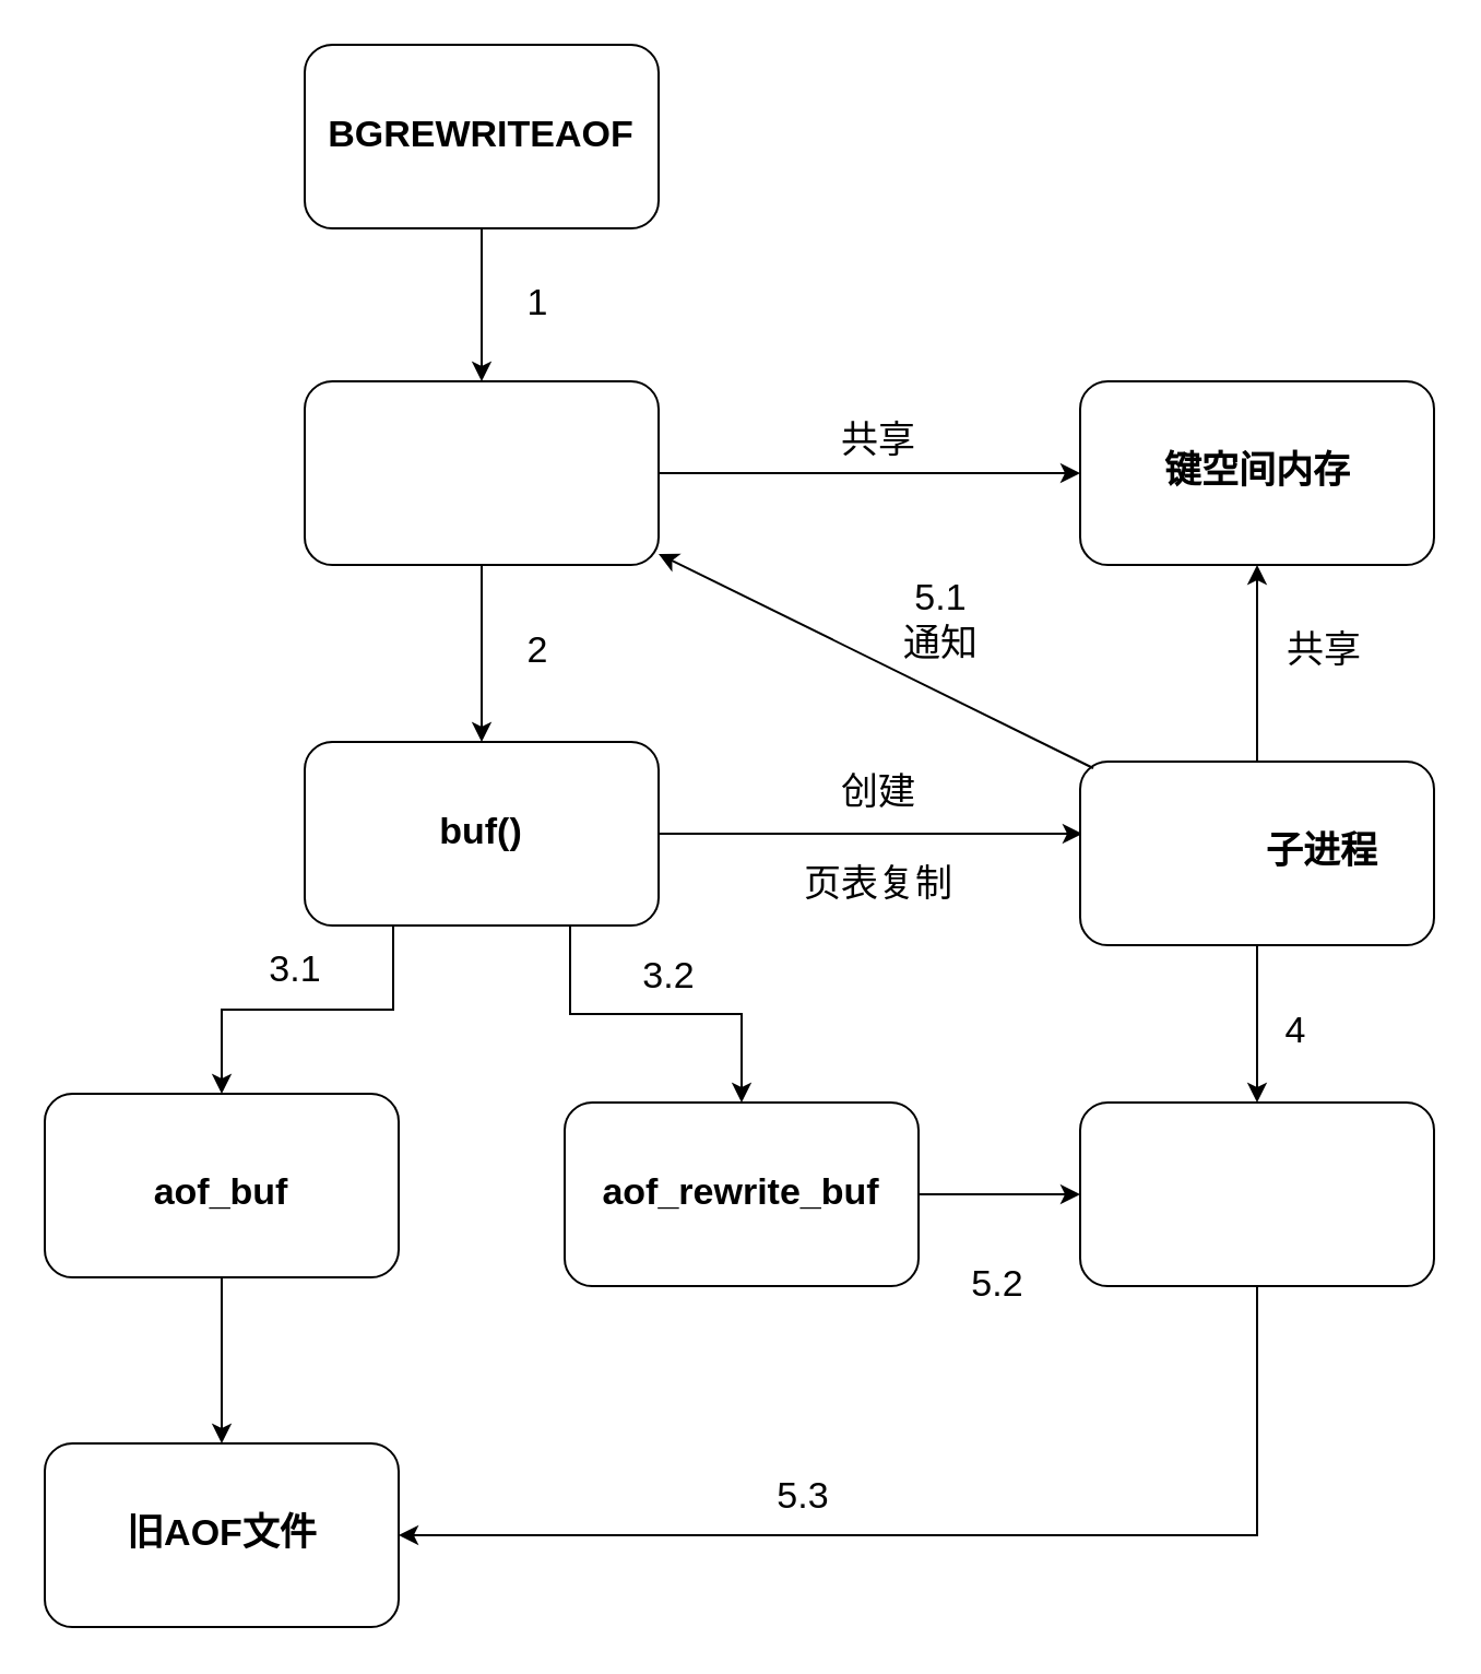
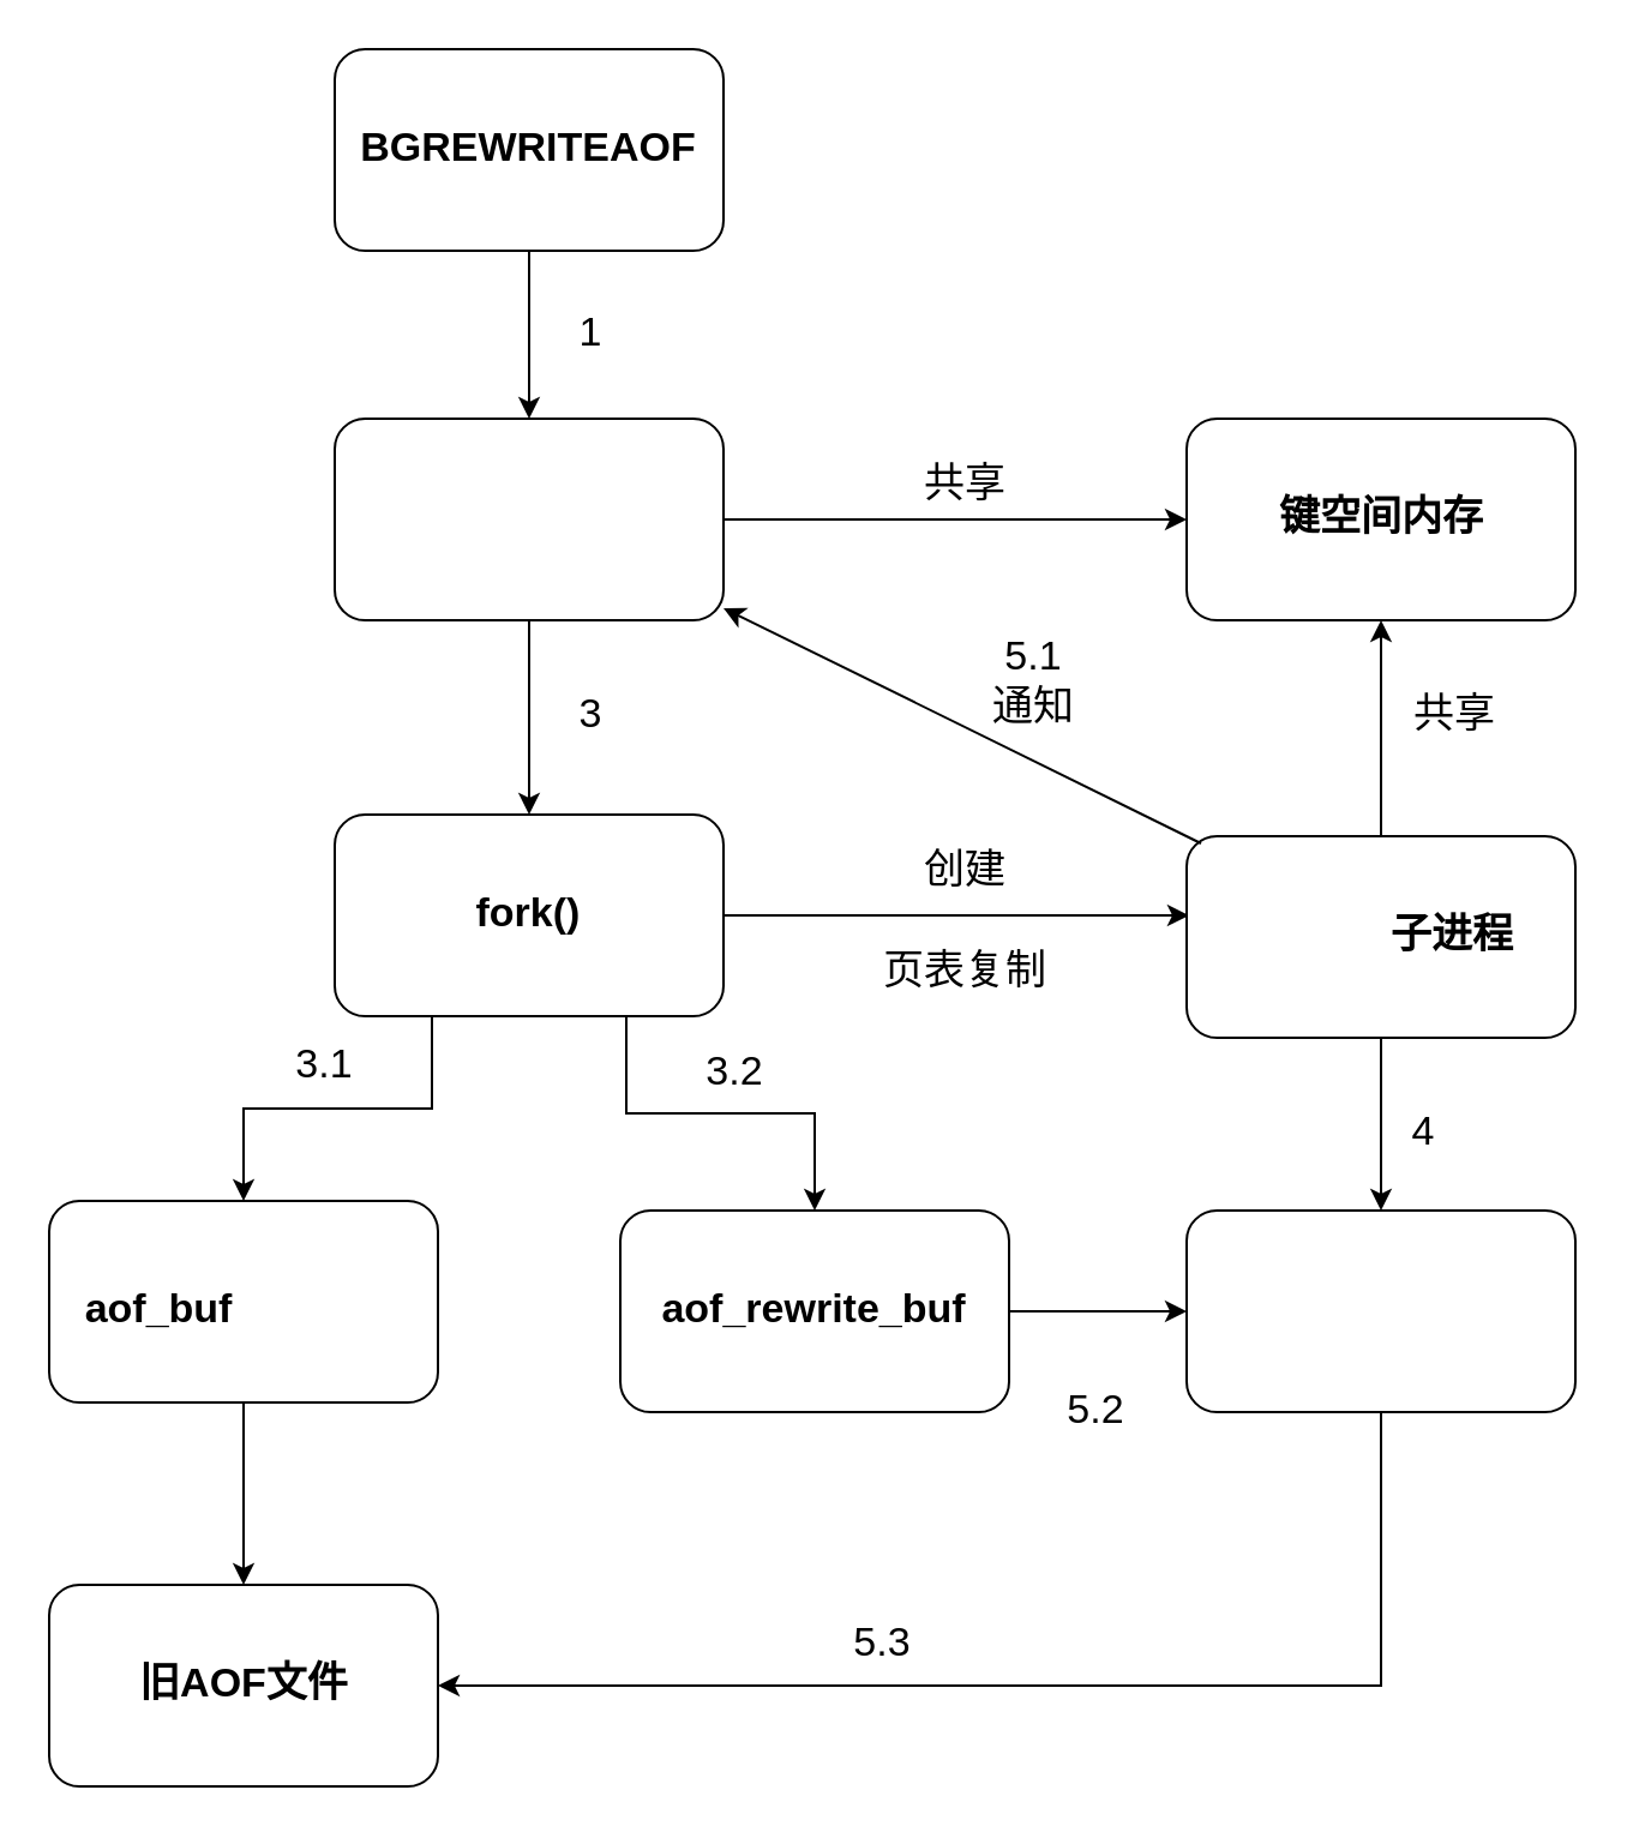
  <mxCell id="0" />
  <mxCell id="1" parent="0" />
  <mxCell id="2" style="edgeStyle=orthogonalEdgeStyle;rounded=0;orthogonalLoop=1;jettySize=auto;html=1;exitX=0.5;exitY=1;exitDx=0;exitDy=0;entryX=0.5;entryY=0;entryDx=0;entryDy=0;" edge="1" parent="1" source="3" target="7"><mxGeometry relative="1" as="geometry" /></mxCell>
  <mxCell id="3" value="" style="rounded=1;whiteSpace=wrap;html=1;" vertex="1" parent="1"><mxGeometry x="139" y="20" width="162" height="84" as="geometry" /></mxCell>
  <mxCell id="4" value="BGREWRITEAOF" style="text;html=1;strokeColor=none;fillColor=none;align=center;verticalAlign=middle;whiteSpace=wrap;rounded=0;fontSize=17;fontStyle=1" vertex="1" parent="1"><mxGeometry x="190" y="47" width="60" height="30" as="geometry" /></mxCell>
  <mxCell id="5" style="edgeStyle=orthogonalEdgeStyle;rounded=0;orthogonalLoop=1;jettySize=auto;html=1;exitX=0.5;exitY=1;exitDx=0;exitDy=0;entryX=0.5;entryY=0;entryDx=0;entryDy=0;" edge="1" parent="1" source="7" target="11"><mxGeometry relative="1" as="geometry" /></mxCell>
  <mxCell id="6" style="edgeStyle=orthogonalEdgeStyle;rounded=0;orthogonalLoop=1;jettySize=auto;html=1;exitX=1;exitY=0.5;exitDx=0;exitDy=0;entryX=0;entryY=0.5;entryDx=0;entryDy=0;" edge="1" parent="1" source="7" target="29"><mxGeometry relative="1" as="geometry" /></mxCell>
  <mxCell id="7" value="" style="rounded=1;whiteSpace=wrap;html=1;" vertex="1" parent="1"><mxGeometry x="139" y="174" width="162" height="84" as="geometry" /></mxCell>
  <mxCell id="8" style="edgeStyle=orthogonalEdgeStyle;rounded=0;orthogonalLoop=1;jettySize=auto;html=1;exitX=0.25;exitY=1;exitDx=0;exitDy=0;entryX=0.5;entryY=0;entryDx=0;entryDy=0;" edge="1" parent="1" source="11" target="15"><mxGeometry relative="1" as="geometry" /></mxCell>
  <mxCell id="9" style="edgeStyle=orthogonalEdgeStyle;rounded=0;orthogonalLoop=1;jettySize=auto;html=1;exitX=0.75;exitY=1;exitDx=0;exitDy=0;" edge="1" parent="1" source="11" target="18"><mxGeometry relative="1" as="geometry" /></mxCell>
  <mxCell id="10" style="edgeStyle=orthogonalEdgeStyle;rounded=0;orthogonalLoop=1;jettySize=auto;html=1;exitX=1;exitY=0.5;exitDx=0;exitDy=0;entryX=0.006;entryY=0.393;entryDx=0;entryDy=0;entryPerimeter=0;" edge="1" parent="1" source="11" target="24"><mxGeometry relative="1" as="geometry" /></mxCell>
  <mxCell id="11" value="" style="rounded=1;whiteSpace=wrap;html=1;" vertex="1" parent="1"><mxGeometry x="139" y="339" width="162" height="84" as="geometry" /></mxCell>
- <mxCell id="12" value="buf()" style="text;html=1;strokeColor=none;fillColor=none;align=center;verticalAlign=middle;whiteSpace=wrap;rounded=0;fontSize=17;fontStyle=1" vertex="1" parent="1"><mxGeometry x="190" y="366" width="60" height="30" as="geometry" /></mxCell>
+ <mxCell id="12" value="fork()" style="text;html=1;strokeColor=none;fillColor=none;align=center;verticalAlign=middle;whiteSpace=wrap;rounded=0;fontSize=17;fontStyle=1" vertex="1" parent="1"><mxGeometry x="190" y="366" width="60" height="30" as="geometry" /></mxCell>
  <mxCell id="13" value="&lt;span style=&quot;font-weight: 400;&quot;&gt;创建&lt;/span&gt;" style="text;html=1;strokeColor=none;fillColor=none;align=center;verticalAlign=middle;whiteSpace=wrap;rounded=0;fontSize=17;fontStyle=1" vertex="1" parent="1"><mxGeometry x="372" y="348" width="60" height="30" as="geometry" /></mxCell>
  <mxCell id="14" style="edgeStyle=orthogonalEdgeStyle;rounded=0;orthogonalLoop=1;jettySize=auto;html=1;exitX=0.5;exitY=1;exitDx=0;exitDy=0;" edge="1" parent="1" source="15" target="20"><mxGeometry relative="1" as="geometry" /></mxCell>
  <mxCell id="15" value="" style="rounded=1;whiteSpace=wrap;html=1;" vertex="1" parent="1"><mxGeometry x="20" y="500" width="162" height="84" as="geometry" /></mxCell>
- <mxCell id="16" value="aof_buf" style="text;html=1;strokeColor=none;fillColor=none;align=center;verticalAlign=middle;whiteSpace=wrap;rounded=0;fontSize=17;fontStyle=1" vertex="1" parent="1"><mxGeometry x="71" y="531" width="60" height="30" as="geometry" /></mxCell>
+ <mxCell id="16" value="aof_buf" style="text;html=1;strokeColor=none;fillColor=none;align=center;verticalAlign=middle;whiteSpace=wrap;rounded=0;fontSize=17;fontStyle=1" vertex="1" parent="1"><mxGeometry x="36" y="531" width="60" height="30" as="geometry" /></mxCell>
  <mxCell id="17" style="edgeStyle=orthogonalEdgeStyle;rounded=0;orthogonalLoop=1;jettySize=auto;html=1;exitX=1;exitY=0.5;exitDx=0;exitDy=0;entryX=0;entryY=0.5;entryDx=0;entryDy=0;" edge="1" parent="1" source="18" target="27"><mxGeometry relative="1" as="geometry" /></mxCell>
  <mxCell id="18" value="" style="rounded=1;whiteSpace=wrap;html=1;" vertex="1" parent="1"><mxGeometry x="258" y="504" width="162" height="84" as="geometry" /></mxCell>
  <mxCell id="19" value="aof_rewrite_buf" style="text;html=1;strokeColor=none;fillColor=none;align=center;verticalAlign=middle;whiteSpace=wrap;rounded=0;fontSize=17;fontStyle=1" vertex="1" parent="1"><mxGeometry x="309" y="531" width="60" height="30" as="geometry" /></mxCell>
  <mxCell id="20" value="" style="rounded=1;whiteSpace=wrap;html=1;" vertex="1" parent="1"><mxGeometry x="20" y="660" width="162" height="84" as="geometry" /></mxCell>
  <mxCell id="21" value="旧AOF文件" style="text;html=1;strokeColor=none;fillColor=none;align=center;verticalAlign=middle;whiteSpace=wrap;rounded=0;fontSize=17;fontStyle=1" vertex="1" parent="1"><mxGeometry x="51.5" y="687" width="99" height="30" as="geometry" /></mxCell>
  <mxCell id="22" style="edgeStyle=orthogonalEdgeStyle;rounded=0;orthogonalLoop=1;jettySize=auto;html=1;exitX=0.5;exitY=1;exitDx=0;exitDy=0;entryX=0.5;entryY=0;entryDx=0;entryDy=0;" edge="1" parent="1" source="24" target="27"><mxGeometry relative="1" as="geometry" /></mxCell>
  <mxCell id="23" style="edgeStyle=orthogonalEdgeStyle;rounded=0;orthogonalLoop=1;jettySize=auto;html=1;exitX=0.5;exitY=0;exitDx=0;exitDy=0;entryX=0.5;entryY=1;entryDx=0;entryDy=0;" edge="1" parent="1" source="24" target="29"><mxGeometry relative="1" as="geometry" /></mxCell>
  <mxCell id="24" value="" style="rounded=1;whiteSpace=wrap;html=1;" vertex="1" parent="1"><mxGeometry x="494" y="348" width="162" height="84" as="geometry" /></mxCell>
  <mxCell id="25" value="子进程" style="text;html=1;strokeColor=none;fillColor=none;align=center;verticalAlign=middle;whiteSpace=wrap;rounded=0;fontSize=17;fontStyle=1" vertex="1" parent="1"><mxGeometry x="575" y="375" width="60" height="30" as="geometry" /></mxCell>
  <mxCell id="26" style="edgeStyle=orthogonalEdgeStyle;rounded=0;orthogonalLoop=1;jettySize=auto;html=1;exitX=0.5;exitY=1;exitDx=0;exitDy=0;entryX=1;entryY=0.5;entryDx=0;entryDy=0;" edge="1" parent="1" source="27" target="20"><mxGeometry relative="1" as="geometry" /></mxCell>
  <mxCell id="27" value="" style="rounded=1;whiteSpace=wrap;html=1;" vertex="1" parent="1"><mxGeometry x="494" y="504" width="162" height="84" as="geometry" /></mxCell>
  <mxCell id="28" value="&lt;span style=&quot;font-weight: 400;&quot;&gt;页表复制&lt;br&gt;&lt;/span&gt;" style="text;html=1;strokeColor=none;fillColor=none;align=center;verticalAlign=middle;whiteSpace=wrap;rounded=0;fontSize=17;fontStyle=1" vertex="1" parent="1"><mxGeometry x="362" y="390" width="80" height="30" as="geometry" /></mxCell>
  <mxCell id="29" value="" style="rounded=1;whiteSpace=wrap;html=1;" vertex="1" parent="1"><mxGeometry x="494" y="174" width="162" height="84" as="geometry" /></mxCell>
  <mxCell id="30" value="键空间内存" style="text;html=1;strokeColor=none;fillColor=none;align=center;verticalAlign=middle;whiteSpace=wrap;rounded=0;fontSize=17;fontStyle=1" vertex="1" parent="1"><mxGeometry x="527.5" y="201" width="95" height="30" as="geometry" /></mxCell>
  <mxCell id="31" value="&lt;span style=&quot;font-weight: 400;&quot;&gt;1&lt;/span&gt;" style="text;html=1;strokeColor=none;fillColor=none;align=center;verticalAlign=middle;whiteSpace=wrap;rounded=0;fontSize=17;fontStyle=1" vertex="1" parent="1"><mxGeometry x="216" y="124" width="60" height="30" as="geometry" /></mxCell>
- <mxCell id="32" value="&lt;span style=&quot;font-weight: 400;&quot;&gt;2&lt;/span&gt;" style="text;html=1;strokeColor=none;fillColor=none;align=center;verticalAlign=middle;whiteSpace=wrap;rounded=0;fontSize=17;fontStyle=1" vertex="1" parent="1"><mxGeometry x="216" y="283" width="60" height="30" as="geometry" /></mxCell>
+ <mxCell id="32" value="&lt;span style=&quot;font-weight: 400;&quot;&gt;3&lt;/span&gt;" style="text;html=1;strokeColor=none;fillColor=none;align=center;verticalAlign=middle;whiteSpace=wrap;rounded=0;fontSize=17;fontStyle=1" vertex="1" parent="1"><mxGeometry x="216" y="283" width="60" height="30" as="geometry" /></mxCell>
  <mxCell id="33" value="&lt;span style=&quot;font-weight: 400;&quot;&gt;3.1&lt;/span&gt;" style="text;html=1;strokeColor=none;fillColor=none;align=center;verticalAlign=middle;whiteSpace=wrap;rounded=0;fontSize=17;fontStyle=1" vertex="1" parent="1"><mxGeometry x="105" y="429" width="60" height="30" as="geometry" /></mxCell>
  <mxCell id="34" value="&lt;span style=&quot;font-weight: 400;&quot;&gt;3.2&lt;/span&gt;" style="text;html=1;strokeColor=none;fillColor=none;align=center;verticalAlign=middle;whiteSpace=wrap;rounded=0;fontSize=17;fontStyle=1" vertex="1" parent="1"><mxGeometry x="276" y="432" width="60" height="30" as="geometry" /></mxCell>
  <mxCell id="35" value="&lt;span style=&quot;font-weight: 400;&quot;&gt;4&lt;/span&gt;" style="text;html=1;strokeColor=none;fillColor=none;align=center;verticalAlign=middle;whiteSpace=wrap;rounded=0;fontSize=17;fontStyle=1" vertex="1" parent="1"><mxGeometry x="562.5" y="457" width="60" height="30" as="geometry" /></mxCell>
  <mxCell id="36" value="" style="endArrow=classic;html=1;rounded=0;entryX=1;entryY=0.94;entryDx=0;entryDy=0;entryPerimeter=0;" edge="1" parent="1" target="7"><mxGeometry width="50" height="50" relative="1" as="geometry"><mxPoint x="500" y="351" as="sourcePoint" /><mxPoint x="550" y="301" as="targetPoint" /></mxGeometry></mxCell>
  <mxCell id="37" value="&lt;span style=&quot;font-weight: 400;&quot;&gt;5.1 通知&lt;/span&gt;" style="text;html=1;strokeColor=none;fillColor=none;align=center;verticalAlign=middle;whiteSpace=wrap;rounded=0;fontSize=17;fontStyle=1" vertex="1" parent="1"><mxGeometry x="410" y="269" width="41" height="30" as="geometry" /></mxCell>
  <mxCell id="38" value="&lt;span style=&quot;font-weight: 400;&quot;&gt;5.2&lt;/span&gt;" style="text;html=1;strokeColor=none;fillColor=none;align=center;verticalAlign=middle;whiteSpace=wrap;rounded=0;fontSize=17;fontStyle=1" vertex="1" parent="1"><mxGeometry x="436" y="573" width="41" height="30" as="geometry" /></mxCell>
  <mxCell id="39" value="&lt;span style=&quot;font-weight: 400;&quot;&gt;5.3&lt;br&gt;&lt;/span&gt;" style="text;html=1;strokeColor=none;fillColor=none;align=center;verticalAlign=middle;whiteSpace=wrap;rounded=0;fontSize=17;fontStyle=1" vertex="1" parent="1"><mxGeometry x="347" y="670" width="41" height="30" as="geometry" /></mxCell>
  <mxCell id="40" value="&lt;span style=&quot;font-weight: 400;&quot;&gt;共享&lt;/span&gt;" style="text;html=1;strokeColor=none;fillColor=none;align=center;verticalAlign=middle;whiteSpace=wrap;rounded=0;fontSize=17;fontStyle=1" vertex="1" parent="1"><mxGeometry x="372" y="187" width="60" height="30" as="geometry" /></mxCell>
  <mxCell id="41" value="&lt;span style=&quot;font-weight: 400;&quot;&gt;共享&lt;/span&gt;" style="text;html=1;strokeColor=none;fillColor=none;align=center;verticalAlign=middle;whiteSpace=wrap;rounded=0;fontSize=17;fontStyle=1" vertex="1" parent="1"><mxGeometry x="576" y="283" width="60" height="30" as="geometry" /></mxCell>
